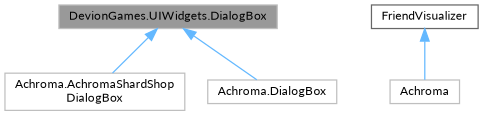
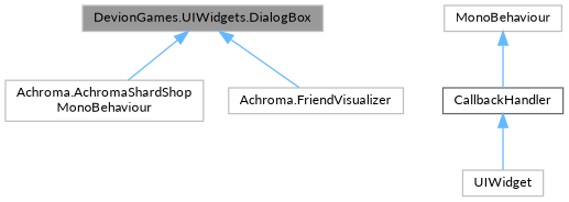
  digraph {
    fontname=Lato
    node [color=grey75 fillcolor=white fontname=Lato fontsize=10 shape=box style=filled]
    edge [color=steelblue1 dir=back fontname=Lato fontsize=10 labelfontname=Helvetica labelfontsize=10 style=solid]
    n1 [fillcolor=grey60 fontcolor=black height=0.2 label="DevionGames.UIWidgets.DialogBox" width=0.4]
-   n2 [height=0.2 label="Achroma.AchromaShardShop\lDialogBox" width=0.4]
-   n3 [height=0.2 label="Achroma.DialogBox" width=0.4]
-   n4 [height=0.2 label=Achroma width=0.4]
-   n5 [color=gray40 height=0.2 label=FriendVisualizer width=0.4]
+   n2 [height=0.2 label="Achroma.AchromaShardShop\lMonoBehaviour" width=0.4]
+   n3 [height=0.2 label="Achroma.FriendVisualizer" width=0.4]
+   n4 [height=0.2 label=UIWidget width=0.4]
+   n5 [color=gray40 height=0.2 label=CallbackHandler width=0.4]
+   n6 [height=0.2 label=MonoBehaviour width=0.4]
    n1 -> n2
    n1 -> n3
    n5 -> n4
+   n6 -> n5
  }
